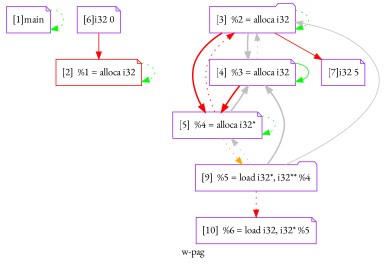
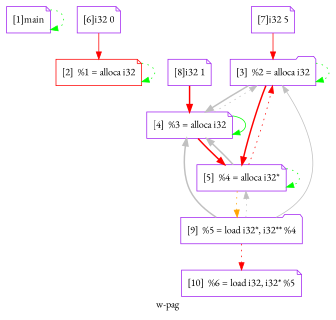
  digraph {
    fontname="EB Garamond"
    label="w-pag"
    node [color=purple fontname="EB Garamond" shape=note]
    edge [color=red fontname="EB Garamond" style=dotted]
    n1 [label="[1]main"]
    n2 [color=red label="[2]  %1 = alloca i32"]
    n3 [label="[3]  %2 = alloca i32" shape=folder]
    n4 [label="[4]  %3 = alloca i32"]
    n5 [label="[5]  %4 = alloca i32*"]
    n6 [label="[9]  %5 = load i32*, i32** %4" shape=folder]
    n7 [label="[10]  %6 = load i32, i32* %5"]
    n8 [label="[6]i32 0"]
    n9 [label="[7]i32 5"]
+   n10 [label="[8]i32 1"]
    n1 -> n1 [color=green]
    n2 -> n2 [color=green]
    n3 -> n3 [color=green]
    n3 -> n4 [color=grey style=bold]
    n3 -> n5 [style=bold]
    n4 -> n3 [color=grey]
    n4 -> n4 [color=green style=solid]
    n4 -> n5 [style=bold]
    n5 -> n3
    n5 -> n4 [color=grey style=bold]
    n5 -> n5 [color=green]
    n5 -> n6 [color=orange]
    n6 -> n3 [color=grey style=solid]
    n6 -> n4 [color=grey style=bold]
    n6 -> n5 [color=grey]
    n6 -> n7
    n8 -> n2 [style=solid]
-   n3 -> n9 [style=solid]
+   n9 -> n3 [style=solid]
+   n10 -> n4 [style=bold]
  }
